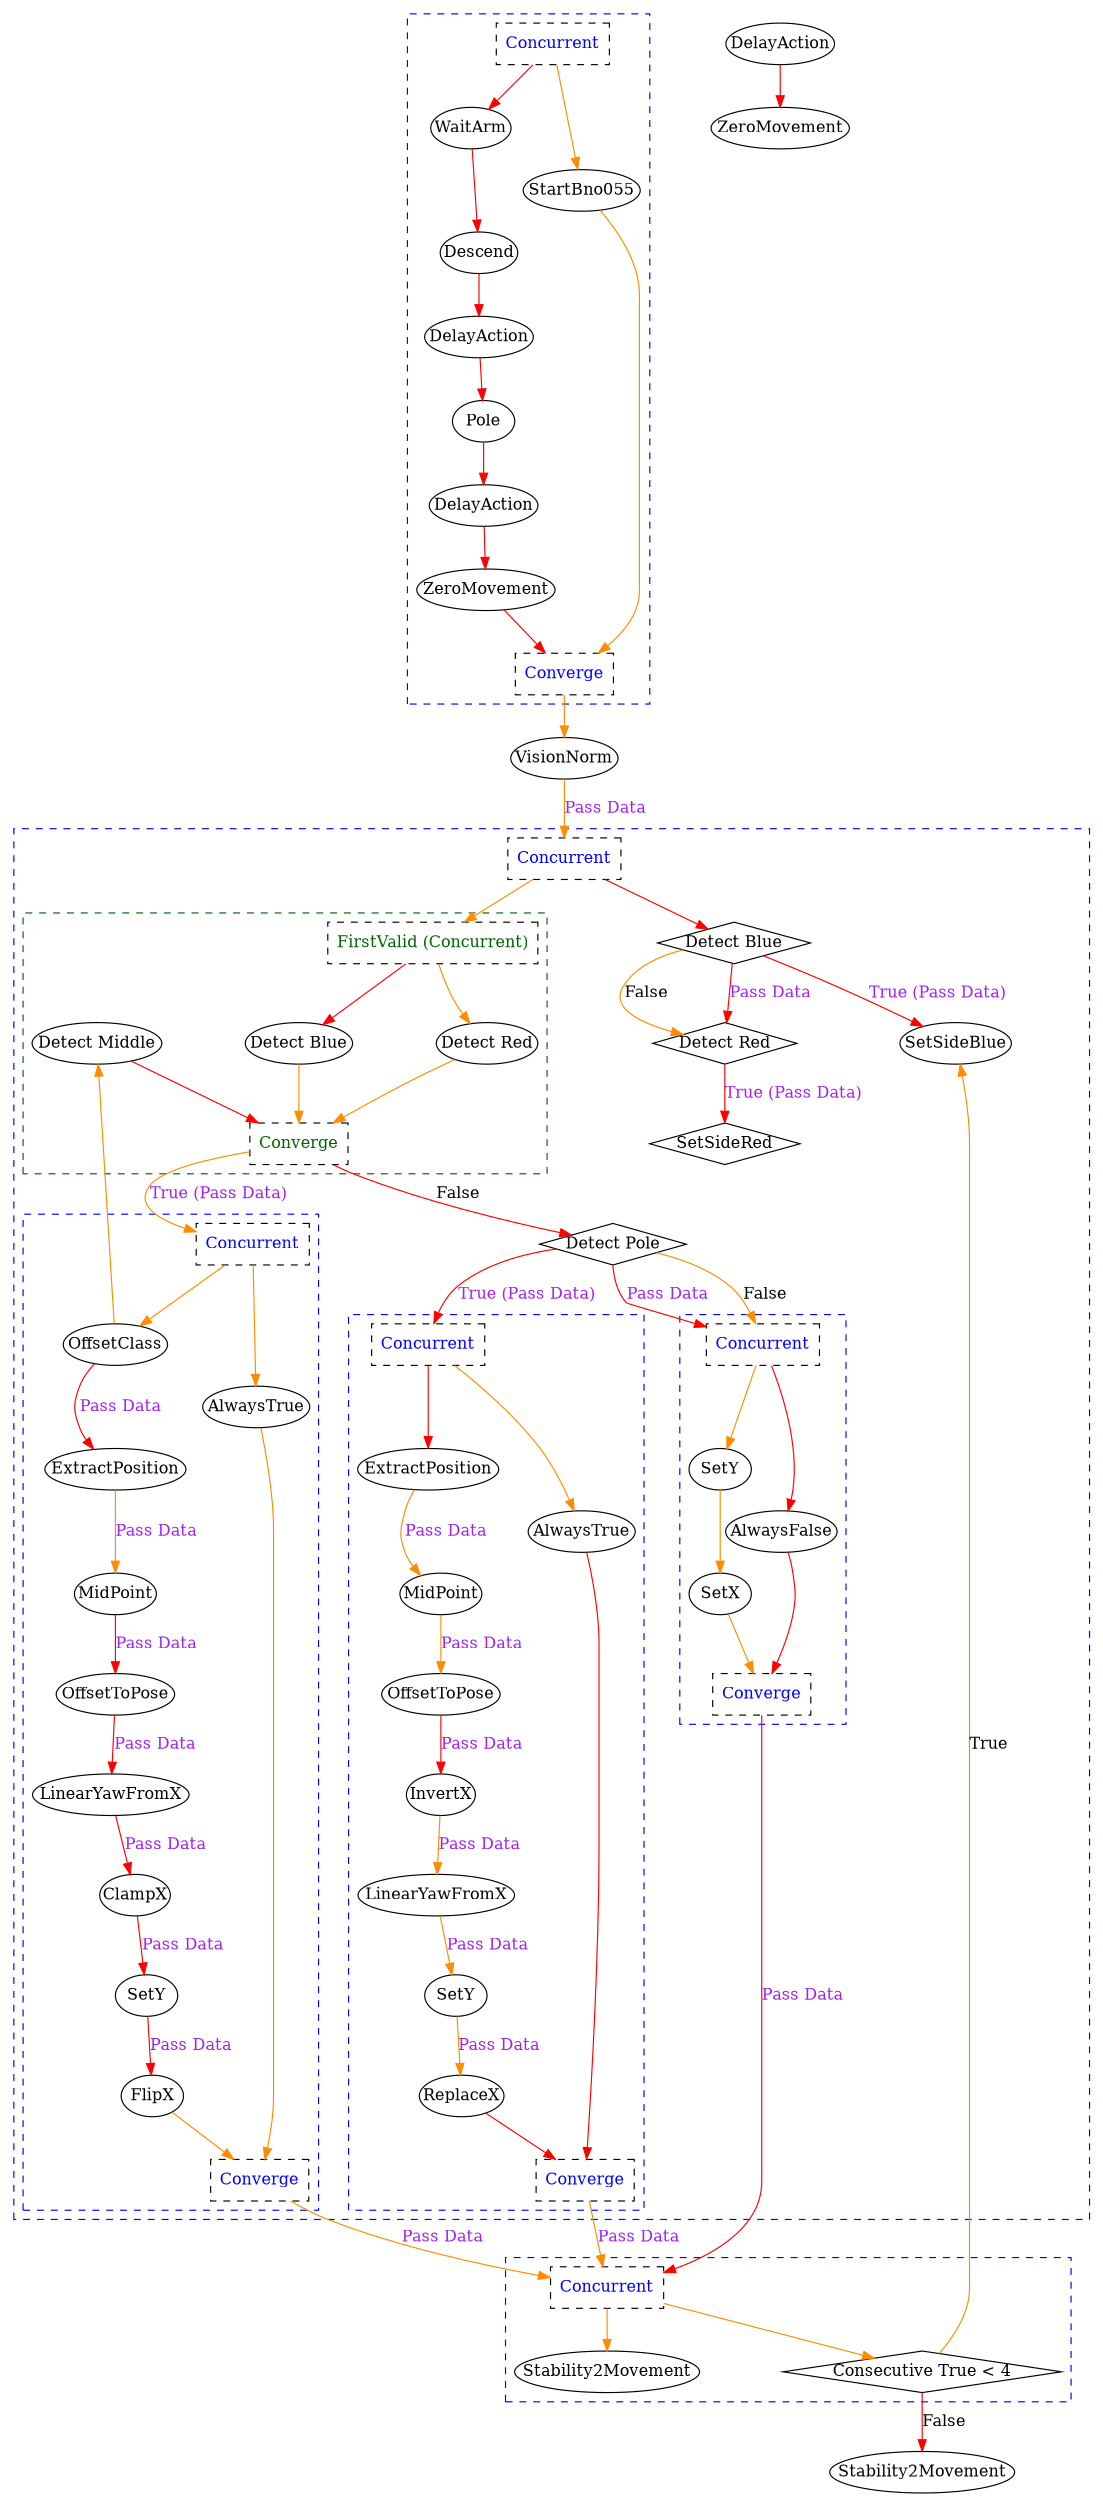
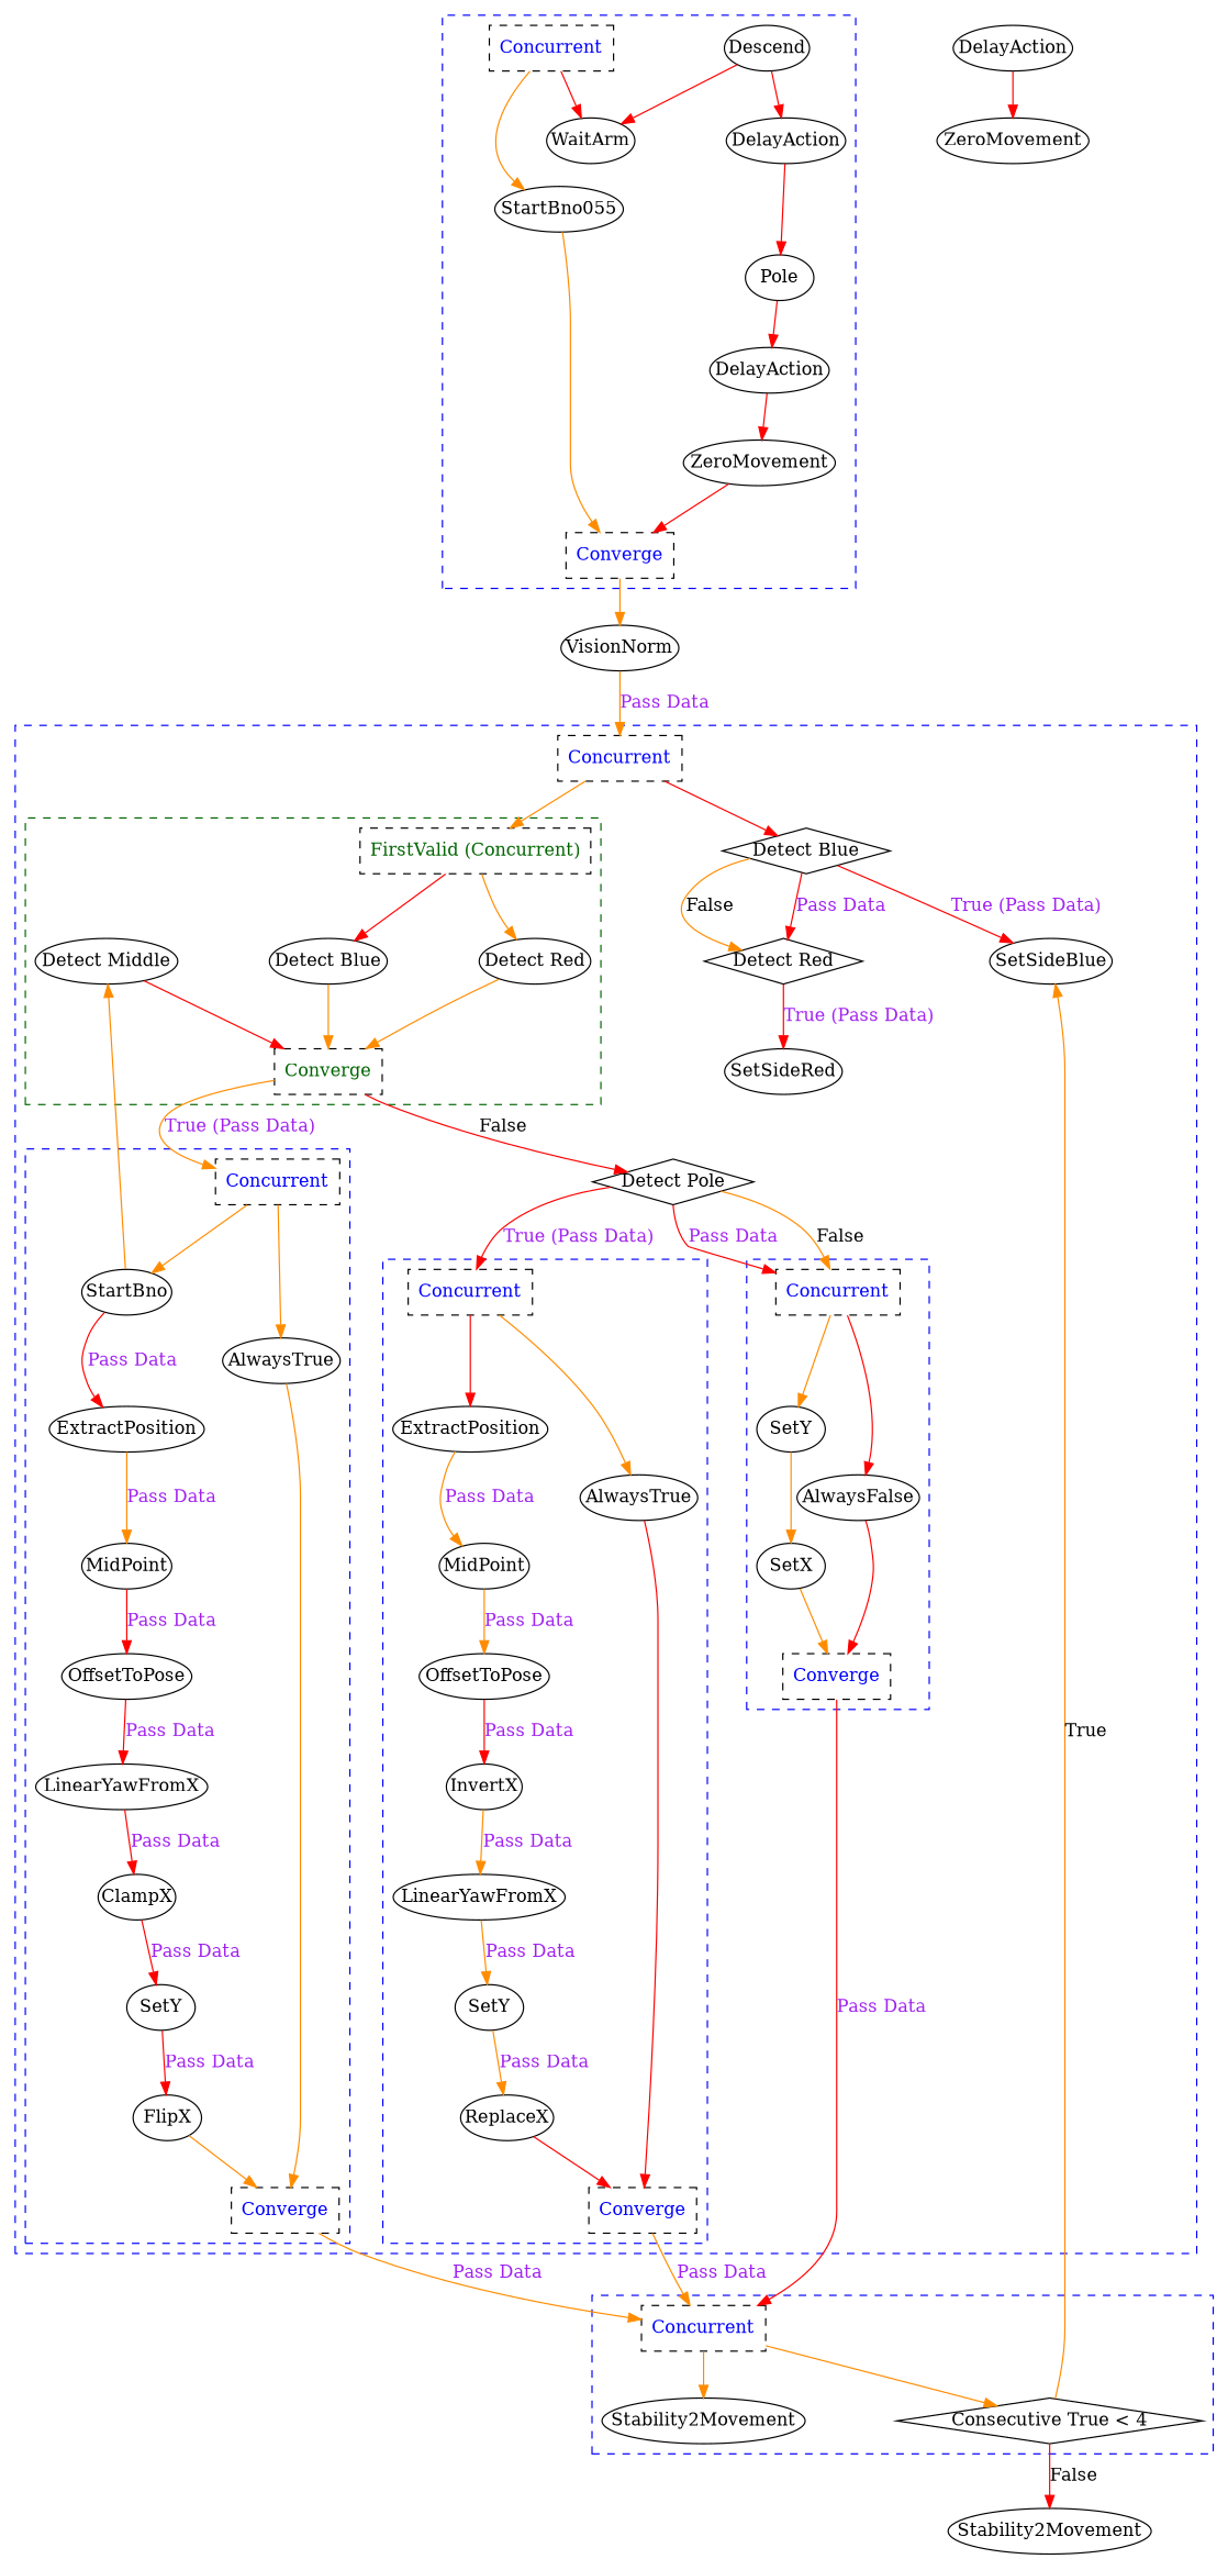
  digraph {
    nodesep=1.0
    splines=true
    node [margin=0]
    edge [color=red]
    n1 [label=Descend]
    n2 [label=DelayAction]
    n3 [label=Pole]
    n4 [label=DelayAction]
    n5 [label=ZeroMovement]
    n6 [fontcolor=blue label=Converge shape=box style=dashed margin=""]
    n7 [label=WaitArm]
    n8 [fontcolor=blue label=Concurrent shape=box style=dashed margin=""]
    n9 [label=StartBno055]
    n10 [label=SetY]
    n11 [label=FlipX]
    n12 [fontcolor=blue label=Converge shape=box style=dashed margin=""]
    n13 [label=ClampX]
    n14 [label=LinearYawFromX]
    n15 [label=OffsetToPose]
    n16 [label=MidPoint]
    n17 [label=ExtractPosition]
-   n18 [label=OffsetClass]
+   n18 [label=StartBno]
    n19 [fontcolor=blue label=Concurrent shape=box style=dashed margin=""]
    n20 [label=AlwaysTrue]
    n21 [label=SetY]
    n22 [label=ReplaceX]
    n23 [fontcolor=blue label=Converge shape=box style=dashed margin=""]
    n24 [label=LinearYawFromX]
    n25 [label=InvertX]
    n26 [label=OffsetToPose]
    n27 [label=MidPoint]
    n28 [label=ExtractPosition]
    n29 [fontcolor=blue label=Concurrent shape=box style=dashed margin=""]
    n30 [label=AlwaysTrue]
    n31 [label=SetY]
    n32 [label=SetX]
    n33 [fontcolor=blue label=Converge shape=box style=dashed margin=""]
    n34 [fontcolor=blue label=Concurrent shape=box style=dashed margin=""]
    n35 [label=AlwaysFalse]
    n36 [fontcolor=darkgreen label=Converge shape=box style=dashed margin=""]
    n37 [fontcolor=darkgreen label="FirstValid (Concurrent)" shape=box style=dashed margin=""]
    n38 [label="Detect Blue"]
    n39 [label="Detect Middle"]
    n40 [label="Detect Red"]
    n41 [label="Detect Red" shape=diamond]
-   n42 [label=SetSideRed shape=diamond]
+   n42 [label=SetSideRed]
    n43 [label="Detect Blue" shape=diamond]
    n44 [label=SetSideBlue]
    n45 [label="Detect Pole" shape=diamond]
    n46 [fontcolor=blue label=Concurrent shape=box style=dashed margin=""]
    n47 [label="Consecutive True < 4" shape=diamond]
    n48 [fontcolor=blue label=Concurrent shape=box style=dashed margin=""]
    n49 [label=Stability2Movement]
    n50 [label=VisionNorm]
    n51 [label=Stability2Movement]
    n52 [label=DelayAction]
    n53 [label=ZeroMovement]
    subgraph cluster_1 {
      color=blue
      style=dashed
      n1
      n2
      n3
      n4
      n5
      n6
      n7
      n8
      n9
    }
    subgraph cluster_2 {
      color=blue
      style=dashed
      n41
      n42
      n43
      n44
      n45
      n46
      subgraph cluster_3 {
        color=blue
        style=dashed
        n10
        n11
        n12
        n13
        n14
        n15
        n16
        n17
        n18
        n19
        n20
      }
      subgraph cluster_4 {
        color=blue
        style=dashed
        n21
        n22
        n23
        n24
        n25
        n26
        n27
        n28
        n29
        n30
      }
      subgraph cluster_5 {
        color=blue
        style=dashed
        n31
        n32
        n33
        n34
        n35
      }
      subgraph cluster_6 {
        color=darkgreen
        style=dashed
        n36
        n37
        n38
        n39
        n40
      }
    }
    subgraph cluster_7 {
      color=blue
      style=dashed
      n47
      n48
      n49
    }
    n1 -> n2
    n2 -> n3
    n3 -> n4
    n4 -> n5
    n5 -> n6
    n6 -> n50 [color=darkorange]
-   n7 -> n1
+   n1 -> n7
    n8 -> n7
    n8 -> n9 [color=darkorange]
    n9 -> n6 [color=darkorange]
    n10 -> n11 [fontcolor=purple label="Pass Data"]
    n11 -> n12 [color=darkorange]
    n12 -> n48 [color=darkorange fontcolor=purple label="Pass Data"]
    n13 -> n10 [fontcolor=purple label="Pass Data"]
    n14 -> n13 [fontcolor=purple label="Pass Data"]
    n15 -> n14 [fontcolor=purple label="Pass Data"]
    n16 -> n15 [fontcolor=purple label="Pass Data"]
    n17 -> n16 [color=darkorange fontcolor=purple label="Pass Data"]
    n18 -> n17 [fontcolor=purple label="Pass Data"]
    n18 -> n39 [color=darkorange]
    n19 -> n18 [color=darkorange]
    n19 -> n20 [color=darkorange]
    n20 -> n12 [color=darkorange]
    n21 -> n22 [color=darkorange fontcolor=purple label="Pass Data"]
    n22 -> n23
    n23 -> n48 [color=darkorange fontcolor=purple label="Pass Data"]
    n24 -> n21 [color=darkorange fontcolor=purple label="Pass Data"]
    n25 -> n24 [color=darkorange fontcolor=purple label="Pass Data"]
    n26 -> n25 [fontcolor=purple label="Pass Data"]
    n27 -> n26 [color=darkorange fontcolor=purple label="Pass Data"]
    n28 -> n27 [color=darkorange fontcolor=purple label="Pass Data"]
    n29 -> n28
    n29 -> n30 [color=darkorange]
    n30 -> n23
    n31 -> n32 [color=darkorange]
    n32 -> n33 [color=darkorange]
    n33 -> n48 [fontcolor=purple label="Pass Data"]
    n34 -> n31 [color=darkorange]
    n34 -> n35
    n35 -> n33
    n36 -> n19 [color=darkorange fontcolor=purple label="True (Pass Data)"]
    n36 -> n45 [label=False]
    n37 -> n38
    n37 -> n40 [color=darkorange]
    n38 -> n36 [color=darkorange]
    n39 -> n36
    n40 -> n36 [color=darkorange]
    n41 -> n42 [fontcolor=purple label="True (Pass Data)"]
    n43 -> n41 [color=darkorange label=False]
    n43 -> n41 [fontcolor=purple label="Pass Data"]
    n43 -> n44 [fontcolor=purple label="True (Pass Data)"]
    n45 -> n29 [fontcolor=purple label="True (Pass Data)"]
    n45 -> n34 [color=darkorange label=False]
    n45 -> n34 [fontcolor=purple label="Pass Data"]
    n46 -> n37 [color=darkorange]
    n46 -> n43
    n47 -> n44 [color=darkorange label=True]
    n47 -> n51 [label=False]
    n48 -> n47 [color=darkorange]
    n48 -> n49 [color=darkorange]
    n50 -> n46 [color=darkorange fontcolor=purple label="Pass Data"]
    n52 -> n53
  }
